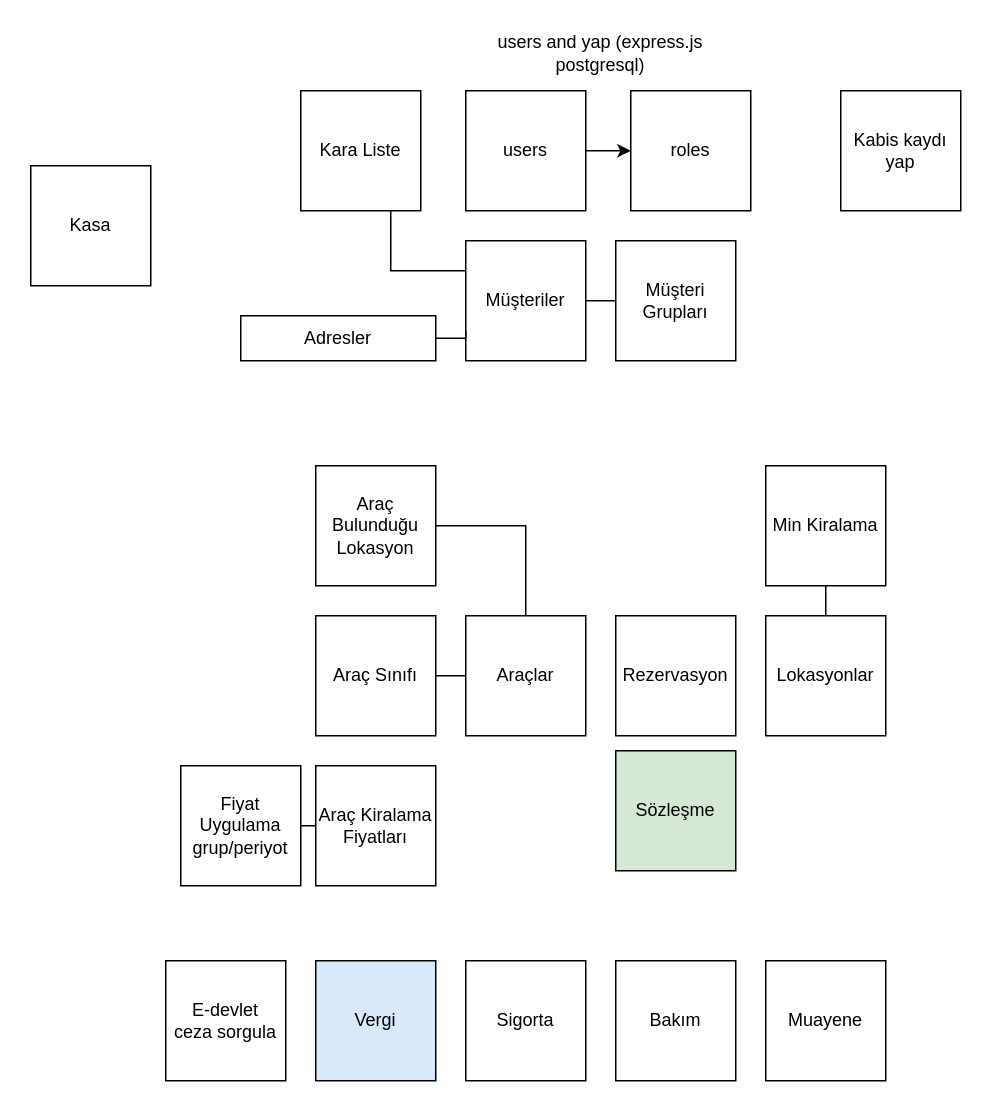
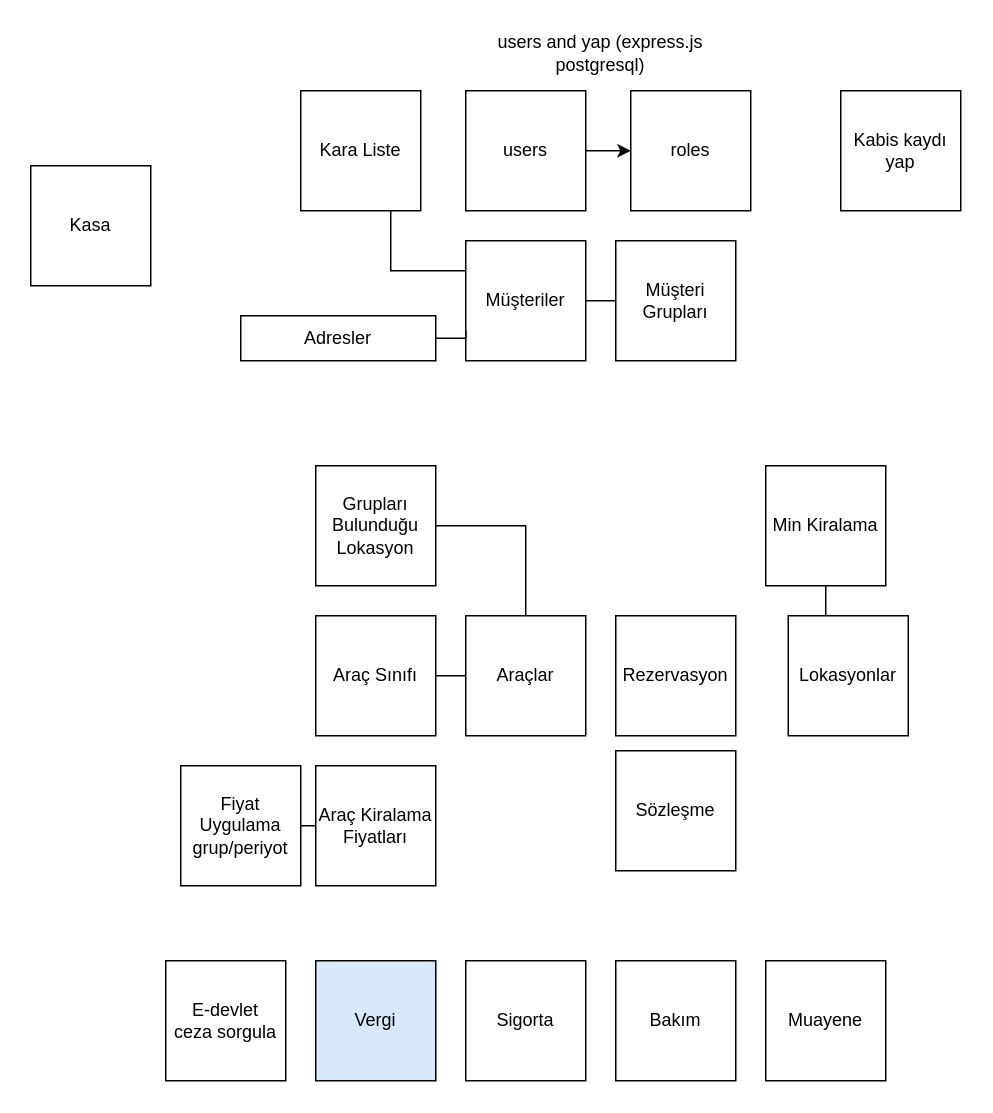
  <mxCell id="0" />
  <mxCell id="1" parent="0" />
  <mxCell id="2" style="edgeStyle=orthogonalEdgeStyle;rounded=0;orthogonalLoop=1;jettySize=auto;html=1;exitX=1;exitY=0.5;exitDx=0;exitDy=0;" parent="1" source="3" target="4" edge="1"><mxGeometry relative="1" as="geometry" /></mxCell>
  <mxCell id="3" value="users" style="whiteSpace=wrap;html=1;aspect=fixed;" parent="1" vertex="1"><mxGeometry x="310" y="60" width="80" height="80" as="geometry" /></mxCell>
  <mxCell id="4" value="roles" style="whiteSpace=wrap;html=1;aspect=fixed;" parent="1" vertex="1"><mxGeometry x="420" y="60" width="80" height="80" as="geometry" /></mxCell>
  <mxCell id="5" value="users and yap (express.js postgresql)" style="text;html=1;strokeColor=none;fillColor=none;align=center;verticalAlign=middle;whiteSpace=wrap;rounded=0;" parent="1" vertex="1"><mxGeometry x="300" width="200" height="30" as="geometry" y="20" /></mxCell>
  <mxCell id="6" value="E-devlet&lt;br&gt;ceza sorgula" style="whiteSpace=wrap;html=1;aspect=fixed;" vertex="1" parent="1"><mxGeometry x="110" y="640" width="80" height="80" as="geometry" /></mxCell>
  <mxCell id="7" value="Kabis kaydı yap" style="whiteSpace=wrap;html=1;aspect=fixed;" vertex="1" parent="1"><mxGeometry x="560" y="60" width="80" height="80" as="geometry" /></mxCell>
- <mxCell id="8" value="Araç Bulunduğu Lokasyon" style="whiteSpace=wrap;html=1;aspect=fixed;" vertex="1" parent="1"><mxGeometry x="210" y="310" width="80" height="80" as="geometry" /></mxCell>
+ <mxCell id="8" value="Grupları Bulunduğu Lokasyon" style="whiteSpace=wrap;html=1;aspect=fixed;" vertex="1" parent="1"><mxGeometry x="210" y="310" width="80" height="80" as="geometry" /></mxCell>
  <mxCell id="9" value="Rezervasyon" style="whiteSpace=wrap;html=1;aspect=fixed;" vertex="1" parent="1"><mxGeometry x="410" y="410" width="80" height="80" as="geometry" /></mxCell>
  <mxCell id="10" style="edgeStyle=orthogonalEdgeStyle;rounded=0;orthogonalLoop=1;jettySize=auto;html=1;exitX=0.5;exitY=0;exitDx=0;exitDy=0;entryX=1;entryY=0.5;entryDx=0;entryDy=0;endArrow=none;endFill=0;" edge="1" parent="1" source="11" target="8"><mxGeometry relative="1" as="geometry" /></mxCell>
  <mxCell id="11" value="Araçlar" style="whiteSpace=wrap;html=1;aspect=fixed;" vertex="1" parent="1"><mxGeometry x="310" y="410" width="80" height="80" as="geometry" /></mxCell>
  <mxCell id="12" style="edgeStyle=orthogonalEdgeStyle;rounded=0;orthogonalLoop=1;jettySize=auto;html=1;exitX=1;exitY=0.5;exitDx=0;exitDy=0;entryX=0;entryY=0.5;entryDx=0;entryDy=0;endArrow=none;endFill=0;" edge="1" parent="1" source="13" target="11"><mxGeometry relative="1" as="geometry" /></mxCell>
  <mxCell id="13" value="Araç Sınıfı" style="whiteSpace=wrap;html=1;aspect=fixed;" vertex="1" parent="1"><mxGeometry x="210" y="410" width="80" height="80" as="geometry" /></mxCell>
  <mxCell id="14" style="edgeStyle=orthogonalEdgeStyle;rounded=0;orthogonalLoop=1;jettySize=auto;html=1;exitX=0;exitY=0.5;exitDx=0;exitDy=0;entryX=1;entryY=0.5;entryDx=0;entryDy=0;endArrow=none;endFill=0;" edge="1" parent="1" source="15" target="16"><mxGeometry relative="1" as="geometry" /></mxCell>
  <mxCell id="15" value="Araç Kiralama Fiyatları" style="whiteSpace=wrap;html=1;aspect=fixed;" vertex="1" parent="1"><mxGeometry x="210" y="510" width="80" height="80" as="geometry" /></mxCell>
  <mxCell id="16" value="Fiyat Uygulama grup/periyot" style="whiteSpace=wrap;html=1;aspect=fixed;" vertex="1" parent="1"><mxGeometry x="120" y="510" width="80" height="80" as="geometry" /></mxCell>
  <mxCell id="17" value="Vergi" style="whiteSpace=wrap;html=1;aspect=fixed;fillColor=#dae8fc;" vertex="1" parent="1"><mxGeometry x="210" y="640" width="80" height="80" as="geometry" /></mxCell>
  <mxCell id="18" value="Sigorta" style="whiteSpace=wrap;html=1;aspect=fixed;" vertex="1" parent="1"><mxGeometry x="310" y="640" width="80" height="80" as="geometry" /></mxCell>
  <mxCell id="19" value="Kasa" style="whiteSpace=wrap;html=1;aspect=fixed;" vertex="1" parent="1"><mxGeometry x="20" y="110" width="80" height="80" as="geometry" /></mxCell>
- <mxCell id="20" value="Sözleşme" style="whiteSpace=wrap;html=1;aspect=fixed;fillColor=#d5e8d4;" vertex="1" parent="1"><mxGeometry x="410" y="500" width="80" height="80" as="geometry" /></mxCell>
+ <mxCell id="20" value="Sözleşme" style="whiteSpace=wrap;html=1;aspect=fixed;" vertex="1" parent="1"><mxGeometry x="410" y="500" width="80" height="80" as="geometry" /></mxCell>
  <mxCell id="21" value="Bakım" style="whiteSpace=wrap;html=1;aspect=fixed;" vertex="1" parent="1"><mxGeometry x="410" y="640" width="80" height="80" as="geometry" /></mxCell>
  <mxCell id="22" value="Muayene" style="whiteSpace=wrap;html=1;aspect=fixed;" vertex="1" parent="1"><mxGeometry x="510" y="640" width="80" height="80" as="geometry" /></mxCell>
  <mxCell id="23" style="edgeStyle=orthogonalEdgeStyle;rounded=0;orthogonalLoop=1;jettySize=auto;html=1;exitX=1;exitY=0.5;exitDx=0;exitDy=0;entryX=0;entryY=0.5;entryDx=0;entryDy=0;endArrow=none;endFill=0;" edge="1" parent="1" source="24" target="25"><mxGeometry relative="1" as="geometry" /></mxCell>
  <mxCell id="24" value="Müşteriler" style="whiteSpace=wrap;html=1;aspect=fixed;" vertex="1" parent="1"><mxGeometry x="310" y="160" width="80" height="80" as="geometry" /></mxCell>
  <mxCell id="25" value="Müşteri Grupları" style="whiteSpace=wrap;html=1;aspect=fixed;" vertex="1" parent="1"><mxGeometry x="410" y="160" width="80" height="80" as="geometry" /></mxCell>
  <mxCell id="26" style="edgeStyle=orthogonalEdgeStyle;rounded=0;orthogonalLoop=1;jettySize=auto;html=1;exitX=0.75;exitY=1;exitDx=0;exitDy=0;entryX=0;entryY=0.25;entryDx=0;entryDy=0;endArrow=none;endFill=0;" edge="1" parent="1" source="27" target="24"><mxGeometry relative="1" as="geometry" /></mxCell>
  <mxCell id="27" value="Kara Liste" style="whiteSpace=wrap;html=1;aspect=fixed;" vertex="1" parent="1"><mxGeometry x="200" y="60" width="80" height="80" as="geometry" /></mxCell>
  <mxCell id="28" style="edgeStyle=orthogonalEdgeStyle;rounded=0;orthogonalLoop=1;jettySize=auto;html=1;exitX=0.5;exitY=0;exitDx=0;exitDy=0;entryX=0.5;entryY=1;entryDx=0;entryDy=0;endArrow=none;endFill=0;" edge="1" parent="1" source="29" target="30"><mxGeometry relative="1" as="geometry" /></mxCell>
- <mxCell id="29" value="Lokasyonlar" style="whiteSpace=wrap;html=1;aspect=fixed;" vertex="1" parent="1"><mxGeometry x="510" y="410" width="80" height="80" as="geometry" /></mxCell>
+ <mxCell id="29" value="Lokasyonlar" style="whiteSpace=wrap;html=1;aspect=fixed;" vertex="1" parent="1"><mxGeometry x="525" y="410" width="80" height="80" as="geometry" /></mxCell>
  <mxCell id="30" value="Min Kiralama" style="whiteSpace=wrap;html=1;aspect=fixed;" vertex="1" parent="1"><mxGeometry x="510" y="310" width="80" height="80" as="geometry" /></mxCell>
  <mxCell id="31" style="edgeStyle=orthogonalEdgeStyle;rounded=0;orthogonalLoop=1;jettySize=auto;html=1;exitX=1;exitY=0.5;exitDx=0;exitDy=0;entryX=0;entryY=0.75;entryDx=0;entryDy=0;endArrow=none;endFill=0;" edge="1" parent="1" source="32" target="24"><mxGeometry relative="1" as="geometry" /></mxCell>
  <mxCell id="32" value="Adresler" style="rounded=0;whiteSpace=wrap;html=1;" vertex="1" parent="1"><mxGeometry x="160" y="210" width="130" height="30" as="geometry" /></mxCell>
